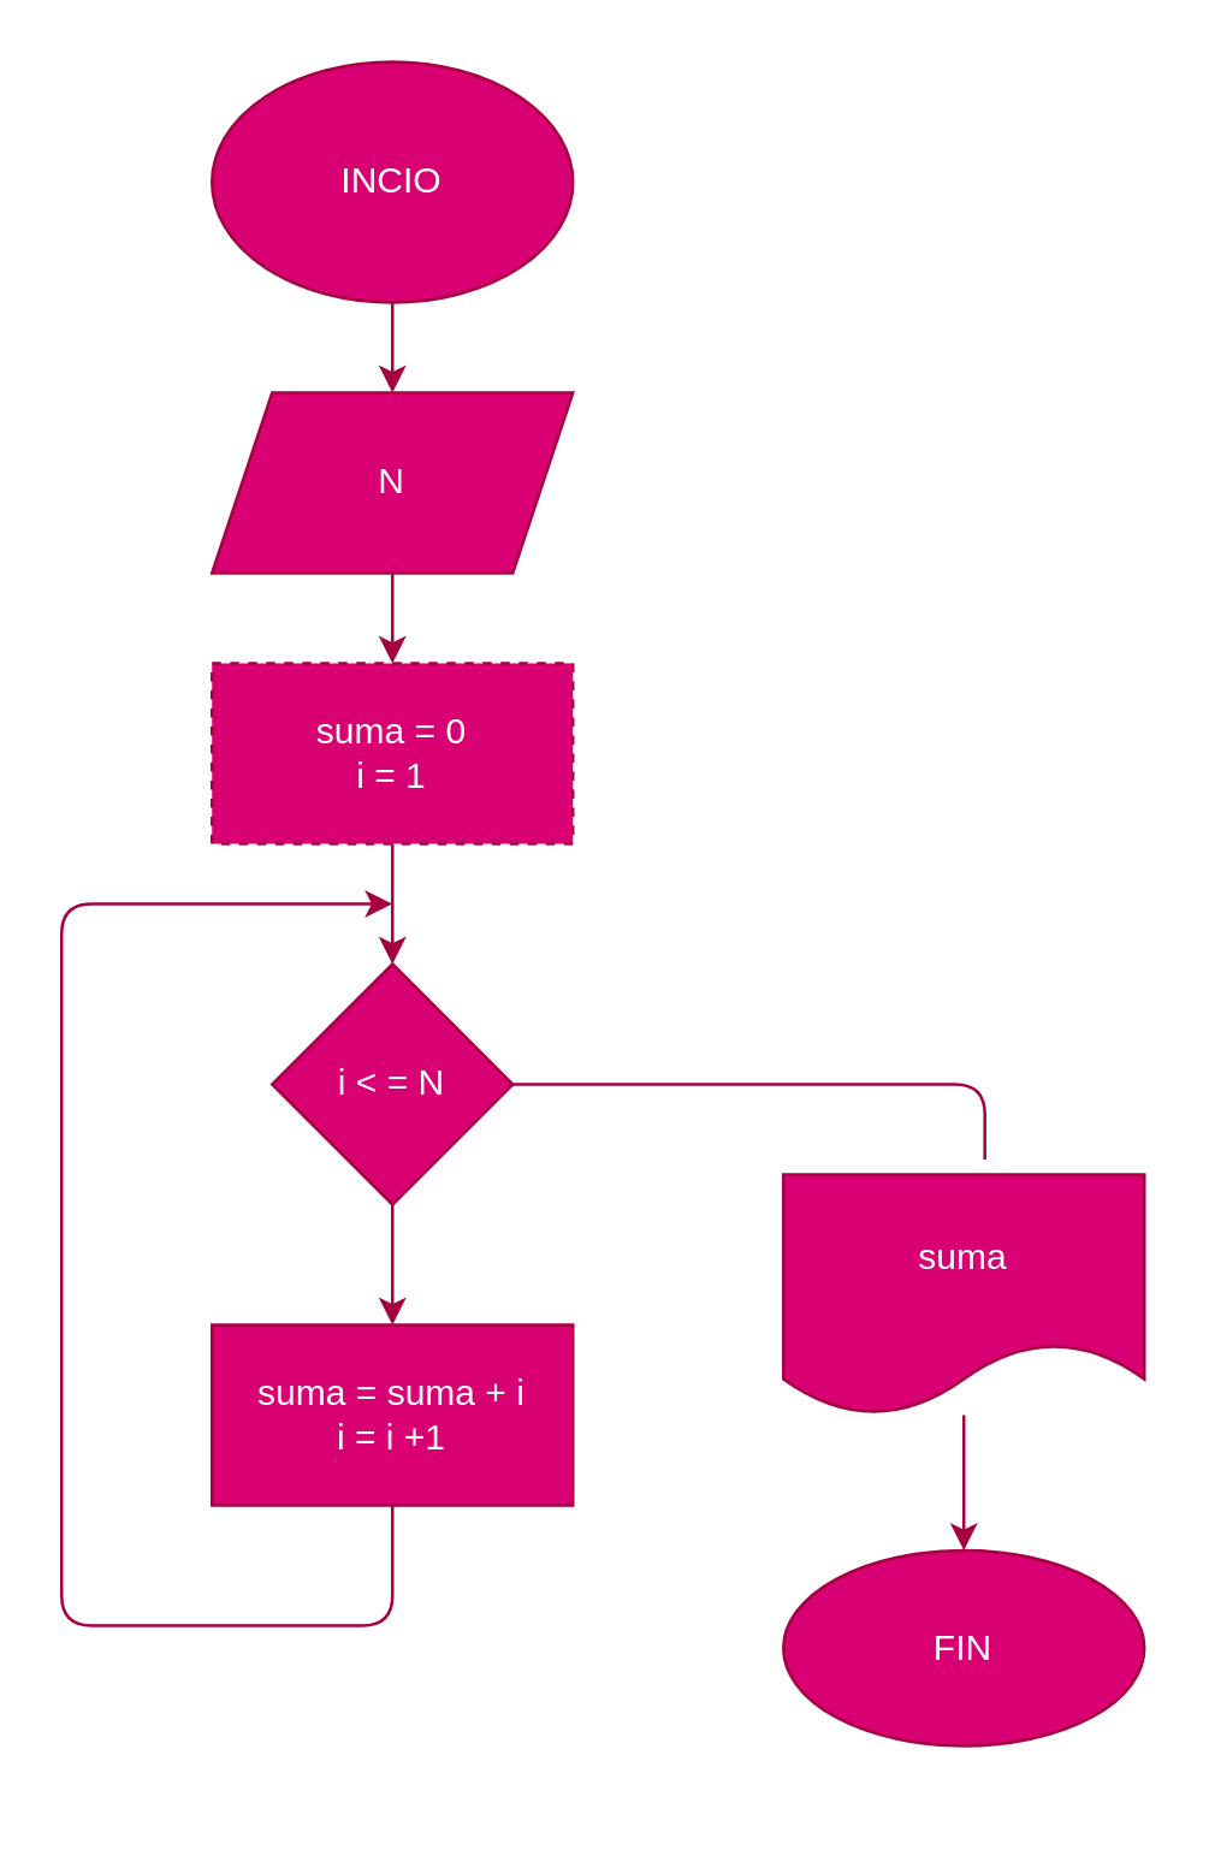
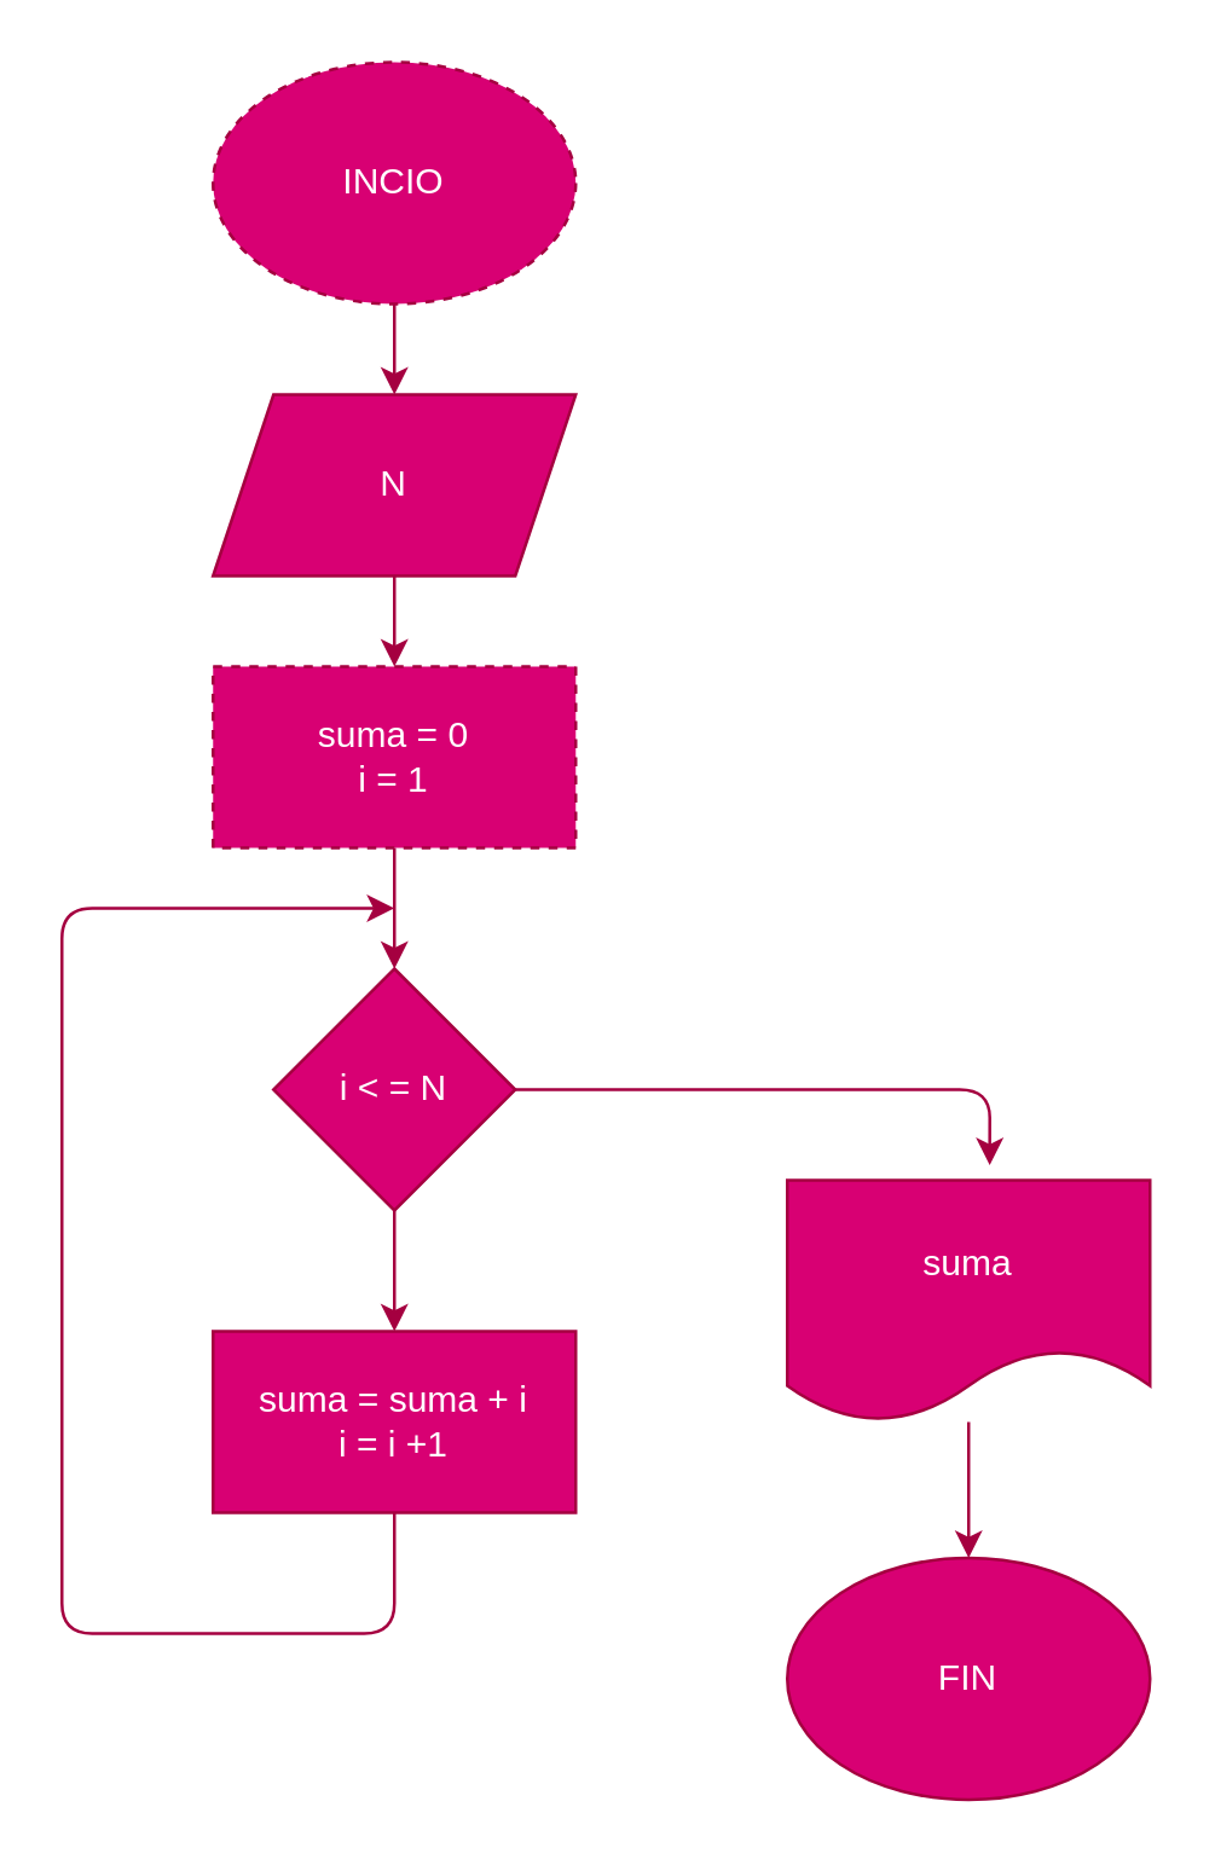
  <mxCell id="0" />
  <mxCell id="1" parent="0" />
  <mxCell id="2" value="" style="edgeStyle=none;html=1;fillColor=#d80073;strokeColor=#A50040;" edge="1" parent="1" source="3" target="5"><mxGeometry relative="1" as="geometry" /></mxCell>
- <mxCell id="3" value="INCIO" style="ellipse;whiteSpace=wrap;html=1;fillColor=#d80073;fontColor=#ffffff;strokeColor=#A50040;" vertex="1" parent="1"><mxGeometry x="70" y="20" width="120" height="80" as="geometry" /></mxCell>
+ <mxCell id="3" value="INCIO" style="ellipse;whiteSpace=wrap;html=1;fillColor=#d80073;fontColor=#ffffff;strokeColor=#A50040;dashed=1;" vertex="1" parent="1"><mxGeometry x="70" y="20" width="120" height="80" as="geometry" /></mxCell>
  <mxCell id="4" value="" style="edgeStyle=none;html=1;fillColor=#d80073;strokeColor=#A50040;" edge="1" parent="1" source="5" target="7"><mxGeometry relative="1" as="geometry" /></mxCell>
  <mxCell id="5" value="N" style="shape=parallelogram;perimeter=parallelogramPerimeter;whiteSpace=wrap;html=1;fixedSize=1;fillColor=#d80073;fontColor=#ffffff;strokeColor=#A50040;" vertex="1" parent="1"><mxGeometry x="70" y="130" width="120" height="60" as="geometry" /></mxCell>
  <mxCell id="6" value="" style="edgeStyle=none;html=1;fillColor=#d80073;strokeColor=#A50040;" edge="1" parent="1" source="7" target="10"><mxGeometry relative="1" as="geometry" /></mxCell>
  <mxCell id="7" value="suma = 0&lt;br&gt;i = 1" style="whiteSpace=wrap;html=1;fillColor=#d80073;fontColor=#ffffff;strokeColor=#A50040;dashed=1;" vertex="1" parent="1"><mxGeometry x="70" y="220" width="120" height="60" as="geometry" /></mxCell>
  <mxCell id="8" value="" style="edgeStyle=none;html=1;fillColor=#d80073;strokeColor=#A50040;" edge="1" parent="1" source="10" target="12"><mxGeometry relative="1" as="geometry" /></mxCell>
- <mxCell id="9" style="edgeStyle=none;html=1;entryX=0.558;entryY=-0.062;entryDx=0;entryDy=0;entryPerimeter=0;fillColor=#d80073;strokeColor=#A50040;endArrow=none;" edge="1" parent="1" source="10" target="14"><mxGeometry relative="1" as="geometry"><Array as="points"><mxPoint x="327" y="360" /></Array></mxGeometry></mxCell>
+ <mxCell id="9" style="edgeStyle=none;html=1;entryX=0.558;entryY=-0.062;entryDx=0;entryDy=0;entryPerimeter=0;fillColor=#d80073;strokeColor=#A50040;" edge="1" parent="1" source="10" target="14"><mxGeometry relative="1" as="geometry"><Array as="points"><mxPoint x="327" y="360" /></Array></mxGeometry></mxCell>
  <mxCell id="10" value="i &amp;lt; = N" style="rhombus;whiteSpace=wrap;html=1;fillColor=#d80073;fontColor=#ffffff;strokeColor=#A50040;" vertex="1" parent="1"><mxGeometry x="90" y="320" width="80" height="80" as="geometry" /></mxCell>
  <mxCell id="11" style="edgeStyle=none;html=1;exitX=0.5;exitY=1;exitDx=0;exitDy=0;fillColor=#d80073;strokeColor=#A50040;" edge="1" parent="1" source="12"><mxGeometry relative="1" as="geometry"><mxPoint x="130" y="300" as="targetPoint" /><Array as="points"><mxPoint x="130" y="540" /><mxPoint x="20" y="540" /><mxPoint x="20" y="300" /></Array></mxGeometry></mxCell>
  <mxCell id="12" value="suma = suma + i&lt;br&gt;i = i +1" style="whiteSpace=wrap;html=1;fillColor=#d80073;fontColor=#ffffff;strokeColor=#A50040;" vertex="1" parent="1"><mxGeometry x="70" y="440" width="120" height="60" as="geometry" /></mxCell>
  <mxCell id="13" style="edgeStyle=none;html=1;fillColor=#d80073;strokeColor=#A50040;" edge="1" parent="1" source="14" target="15"><mxGeometry relative="1" as="geometry" /></mxCell>
  <mxCell id="14" value="suma" style="shape=document;whiteSpace=wrap;html=1;boundedLbl=1;fillColor=#d80073;fontColor=#ffffff;strokeColor=#A50040;" vertex="1" parent="1"><mxGeometry x="260" y="390" width="120" height="80" as="geometry" /></mxCell>
- <mxCell id="15" value="FIN" style="ellipse;whiteSpace=wrap;html=1;fillColor=#d80073;fontColor=#ffffff;strokeColor=#A50040;" vertex="1" parent="1"><mxGeometry x="260" y="515" width="120" height="65" as="geometry" /></mxCell>
+ <mxCell id="15" value="FIN" style="ellipse;whiteSpace=wrap;html=1;fillColor=#d80073;fontColor=#ffffff;strokeColor=#A50040;" vertex="1" parent="1"><mxGeometry x="260" y="515" width="120" height="80" as="geometry" /></mxCell>
